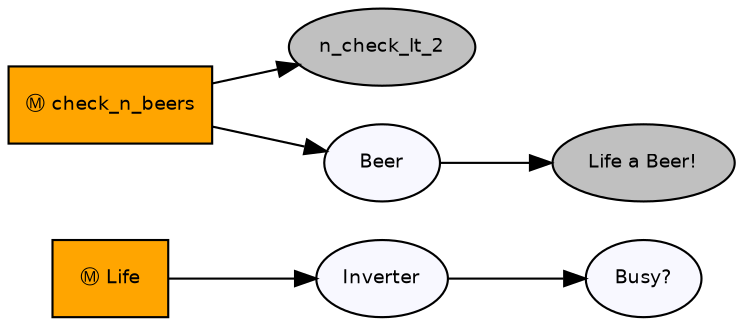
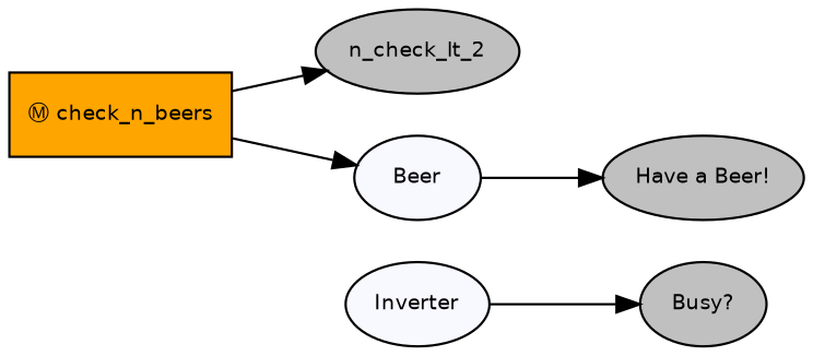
  digraph {
    fontname="DejaVu Sans"
    ordering=out
    rankdir=LR
    node [fillcolor=gray fontcolor=black fontname="DejaVu Sans" fontsize=9 shape=ellipse style=filled]
    edge [fontname="DejaVu Sans"]
-   n1 [fillcolor=orange label="Ⓜ Life" shape=box]
    n2 [fillcolor=ghostwhite label=Inverter]
-   n3 [fillcolor=ghostwhite label="Busy?"]
+   n3 [label="Busy?"]
    n4 [fillcolor=orange label="Ⓜ check_n_beers" shape=box]
    n5 [label=n_check_lt_2]
    n6 [fillcolor=ghostwhite label=Beer]
-   n7 [label="Life a Beer!"]
-   n1 -> n2
+   n7 [label="Have a Beer!"]
    n2 -> n3
    n4 -> n5
    n4 -> n6
    n6 -> n7
  }
